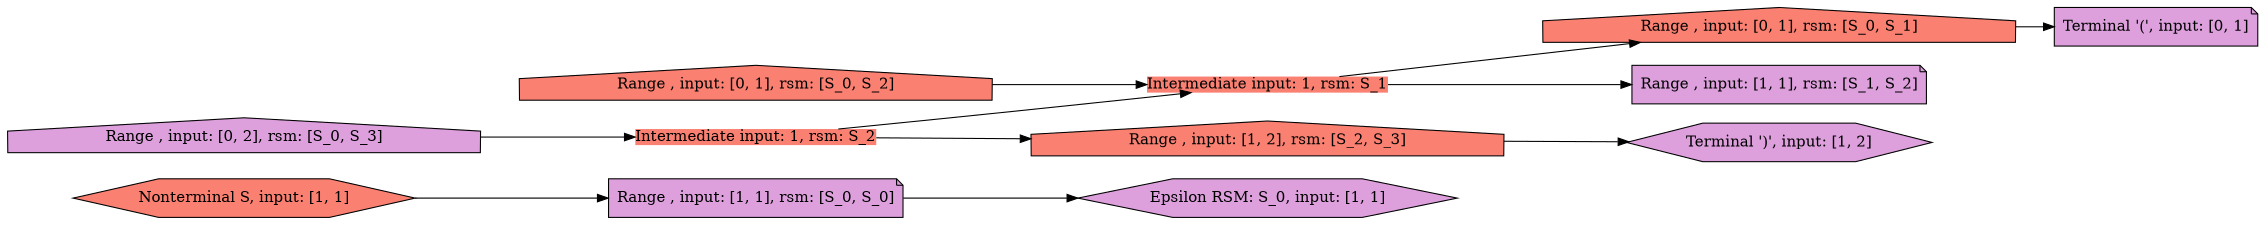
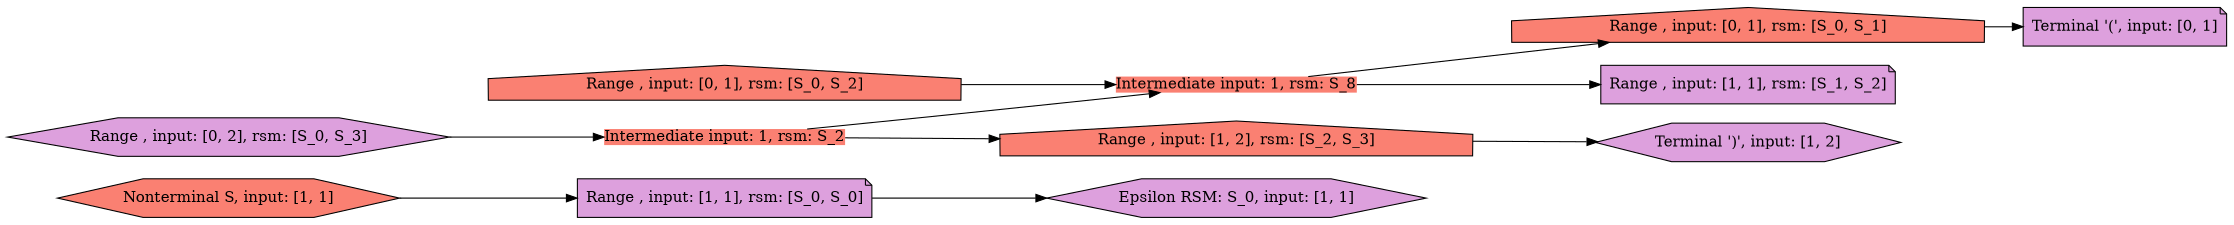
  digraph {
    labelloc=t
    rankdir=LR
    node [fillcolor=plum shape=hexagon style=filled]
    n1 [label="Epsilon RSM: S_0, input: [1, 1]"]
-   n2 [fillcolor=salmon label="Intermediate input: 1, rsm: S_1" shape=plain]
+   n2 [fillcolor=salmon label="Intermediate input: 1, rsm: S_8" shape=plain]
    n3 [fillcolor=salmon label="Range , input: [0, 1], rsm: [S_0, S_1]" shape=house]
    n4 [label="Range , input: [1, 1], rsm: [S_1, S_2]" shape=note]
    n5 [label="Terminal '(', input: [0, 1]" shape=note]
    n6 [fillcolor=salmon label="Intermediate input: 1, rsm: S_2" shape=plain]
    n7 [fillcolor=salmon label="Range , input: [1, 2], rsm: [S_2, S_3]" shape=house]
    n8 [fillcolor=salmon label="Range , input: [0, 1], rsm: [S_0, S_2]" shape=house]
    n9 [label="Terminal ')', input: [1, 2]"]
    n10 [fillcolor=salmon label="Nonterminal S, input: [1, 1]"]
    n11 [label="Range , input: [1, 1], rsm: [S_0, S_0]" shape=note]
-   n12 [label="Range , input: [0, 2], rsm: [S_0, S_3]" shape=house]
+   n12 [label="Range , input: [0, 2], rsm: [S_0, S_3]"]
    n2 -> n3
    n2 -> n4
    n3 -> n5
    n6 -> n2
    n6 -> n7
    n7 -> n9
    n8 -> n2
    n10 -> n11
    n11 -> n1
    n12 -> n6
  }
